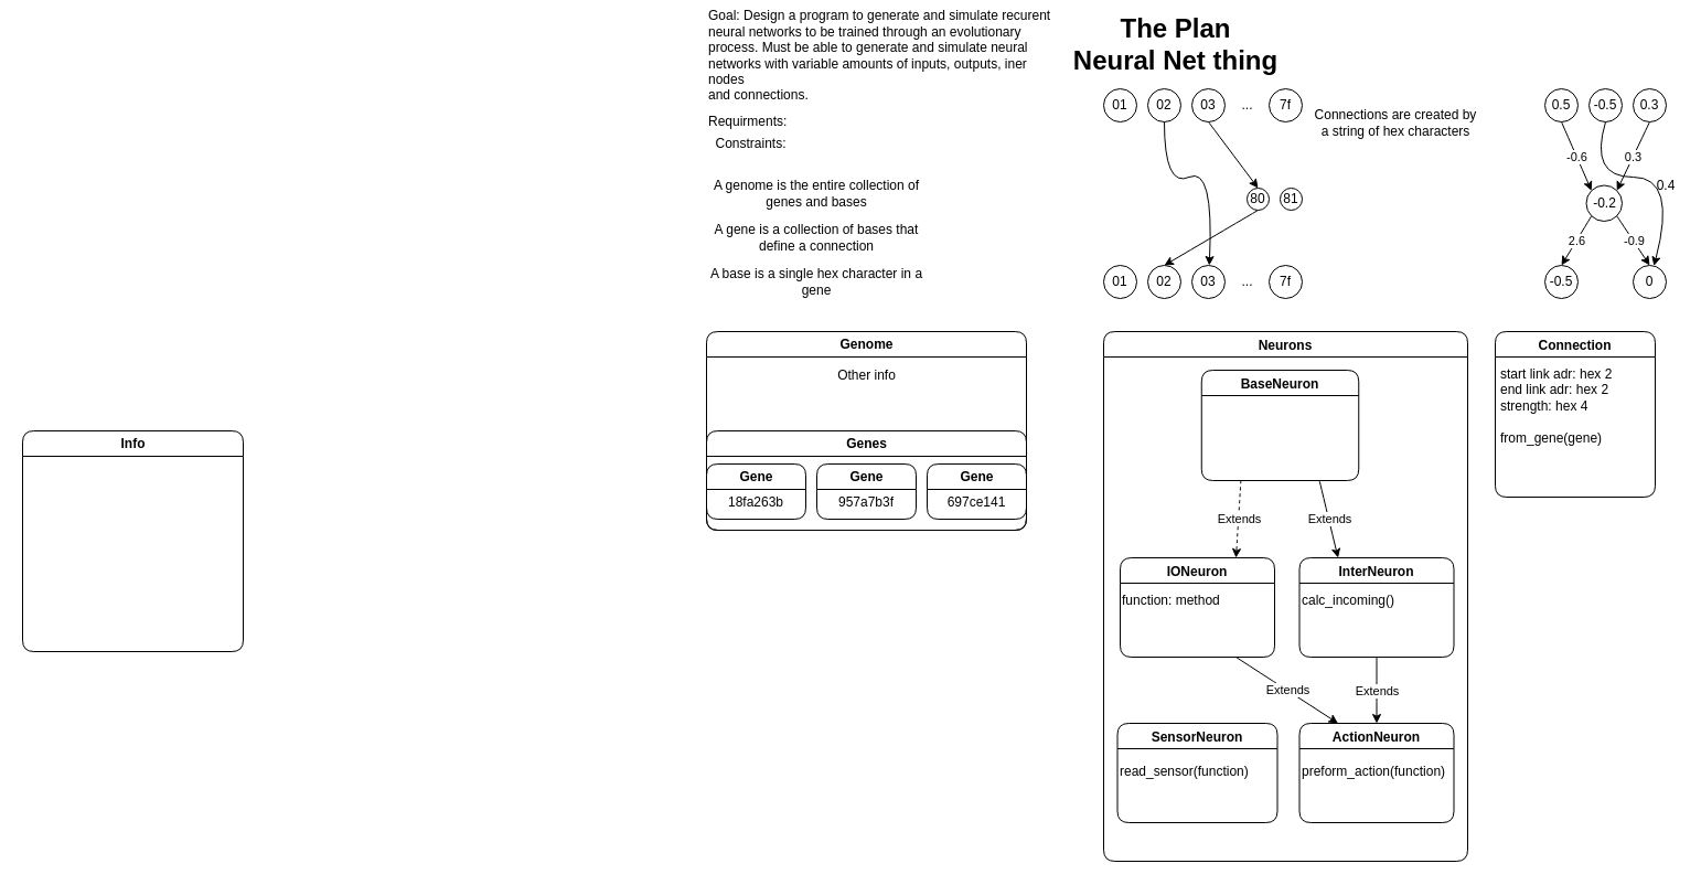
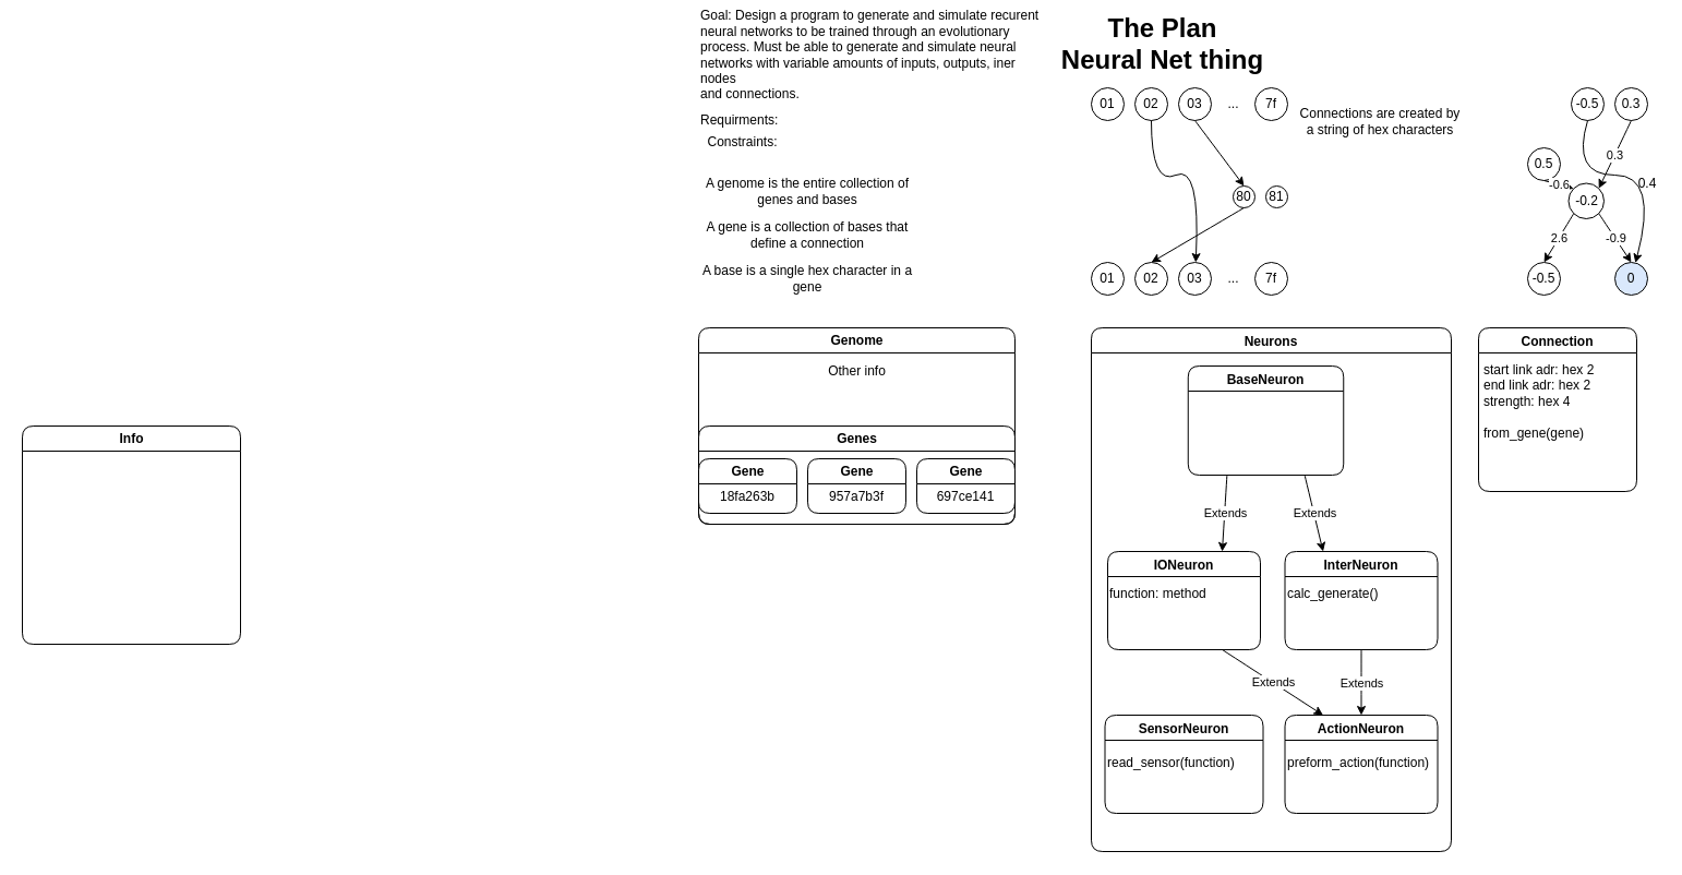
  <mxCell id="0" />
  <mxCell id="1" parent="0" />
  <mxCell id="2" value="The Plan&lt;br&gt;Neural Net thing" style="text;strokeColor=none;fillColor=none;html=1;fontSize=24;fontStyle=1;verticalAlign=middle;align=center;rounded=1;" parent="1" vertex="1"><mxGeometry x="1015" y="20" width="100" height="40" as="geometry" /></mxCell>
  <mxCell id="3" value="01" style="ellipse;whiteSpace=wrap;html=1;aspect=fixed;rounded=1;" parent="1" vertex="1"><mxGeometry x="1000" y="80" width="30" height="30" as="geometry" /></mxCell>
  <mxCell id="4" value="02" style="ellipse;whiteSpace=wrap;html=1;aspect=fixed;rounded=1;" parent="1" vertex="1"><mxGeometry x="1040" y="80" width="30" height="30" as="geometry" /></mxCell>
  <mxCell id="5" value="03" style="ellipse;whiteSpace=wrap;html=1;aspect=fixed;rounded=1;" parent="1" vertex="1"><mxGeometry x="1080" y="80" width="30" height="30" as="geometry" /></mxCell>
  <mxCell id="6" value="01" style="ellipse;whiteSpace=wrap;html=1;aspect=fixed;rounded=1;" parent="1" vertex="1"><mxGeometry x="1000" y="240" width="30" height="30" as="geometry" /></mxCell>
  <mxCell id="7" value="02" style="ellipse;whiteSpace=wrap;html=1;aspect=fixed;rounded=1;" parent="1" vertex="1"><mxGeometry x="1040" y="240" width="30" height="30" as="geometry" /></mxCell>
  <mxCell id="8" value="03" style="ellipse;whiteSpace=wrap;html=1;aspect=fixed;rounded=1;" parent="1" vertex="1"><mxGeometry x="1080" y="240" width="30" height="30" as="geometry" /></mxCell>
  <mxCell id="9" value="" style="endArrow=classic;html=1;exitX=0.5;exitY=1;exitDx=0;exitDy=0;rounded=1;curved=1;" parent="1" source="4" target="8" edge="1"><mxGeometry width="50" height="50" relative="1" as="geometry"><mxPoint x="1280" y="220" as="sourcePoint" /><mxPoint x="1330" y="170" as="targetPoint" /><Array as="points"><mxPoint x="1055" y="170" /><mxPoint x="1100" y="150" /></Array></mxGeometry></mxCell>
  <mxCell id="10" value="Goal: Design a program to generate and simulate recurent neural networks to be trained through an evolutionary process.&amp;nbsp;&lt;span&gt;Must be able to generate and simulate neural&lt;/span&gt;&lt;br&gt;&lt;span&gt;networks with variable amounts of inputs, outputs, iner nodes&lt;/span&gt;&lt;br&gt;&lt;span&gt;and&amp;nbsp;connections.&amp;nbsp;&lt;/span&gt;" style="text;html=1;strokeColor=none;fillColor=none;align=left;verticalAlign=middle;whiteSpace=wrap;rounded=1;" parent="1" vertex="1"><mxGeometry y="30" width="320" height="40" as="geometry" x="640" /></mxCell>
  <mxCell id="11" value="80" style="ellipse;whiteSpace=wrap;html=1;aspect=fixed;rounded=1;" parent="1" vertex="1"><mxGeometry x="1130" y="170" width="20" height="20" as="geometry" /></mxCell>
  <mxCell id="12" value="Requirments: &amp;nbsp;" style="text;html=1;align=left;verticalAlign=middle;resizable=0;points=[];autosize=1;strokeColor=none;fillColor=none;fontSize=12;" parent="1" vertex="1"><mxGeometry y="100" width="90" height="20" as="geometry" x="640" /></mxCell>
  <mxCell id="13" value="" style="endArrow=classic;html=1;rounded=1;curved=1;exitX=0.5;exitY=1;exitDx=0;exitDy=0;entryX=0.5;entryY=0;entryDx=0;entryDy=0;" parent="1" source="5" target="11" edge="1"><mxGeometry width="50" height="50" relative="1" as="geometry"><mxPoint x="1120" y="220" as="sourcePoint" /><mxPoint x="1170" y="170" as="targetPoint" /></mxGeometry></mxCell>
  <mxCell id="14" value="" style="endArrow=classic;html=1;rounded=1;curved=1;exitX=0.5;exitY=1;exitDx=0;exitDy=0;entryX=0.5;entryY=0;entryDx=0;entryDy=0;" parent="1" source="11" target="7" edge="1"><mxGeometry width="50" height="50" relative="1" as="geometry"><mxPoint x="1120" y="220" as="sourcePoint" /><mxPoint x="1170" y="170" as="targetPoint" /></mxGeometry></mxCell>
  <mxCell id="15" value="Connections are created by a string of hex characters" style="text;html=1;strokeColor=none;fillColor=none;align=center;verticalAlign=middle;whiteSpace=wrap;rounded=0;" parent="1" vertex="1"><mxGeometry x="1190" y="110" width="150" as="geometry" /></mxCell>
  <mxCell id="16" value="Connection" style="swimlane;rounded=1;" parent="1" vertex="1"><mxGeometry x="1355" y="300" width="145" height="150" as="geometry" /></mxCell>
  <mxCell id="17" value="start link adr: hex 2&lt;br&gt;end link adr: hex 2&lt;br&gt;strength: hex 4&lt;br&gt;&lt;br&gt;from_gene(gene)" style="text;strokeColor=none;fillColor=none;align=left;verticalAlign=top;rounded=0;whiteSpace=wrap;html=1;" parent="16" vertex="1"><mxGeometry x="2.5" y="25" width="140" height="125" as="geometry" /></mxCell>
  <mxCell id="18" value="Constraints:" style="text;html=1;align=center;verticalAlign=middle;resizable=0;points=[];autosize=1;strokeColor=none;fillColor=none;fontSize=12;" parent="1" vertex="1"><mxGeometry y="120" width="80" height="20" as="geometry" x="640" /></mxCell>
  <mxCell id="19" value="A genome is the entire collection of genes and bases" style="text;html=1;strokeColor=none;fillColor=none;align=center;verticalAlign=middle;whiteSpace=wrap;rounded=0;" parent="1" vertex="1"><mxGeometry y="160" width="200" height="30" as="geometry" x="640" /></mxCell>
  <mxCell id="20" value="A gene is a collection of bases that define a connection" style="text;html=1;strokeColor=none;fillColor=none;align=center;verticalAlign=middle;whiteSpace=wrap;rounded=0;" parent="1" vertex="1"><mxGeometry y="200" width="200" height="30" as="geometry" x="640" /></mxCell>
  <mxCell id="21" value="A base is a single hex character in a gene" style="text;html=1;strokeColor=none;fillColor=none;align=center;verticalAlign=middle;whiteSpace=wrap;rounded=0;" parent="1" vertex="1"><mxGeometry y="240" width="200" height="30" as="geometry" x="640" /></mxCell>
  <mxCell id="22" value="Genome" style="swimlane;rounded=1;html=1;" parent="1" vertex="1"><mxGeometry y="300" width="290" height="180" as="geometry" x="640"><mxRectangle x="90" y="330" width="80" height="23" as="alternateBounds" /></mxGeometry></mxCell>
  <mxCell id="23" value="Info" style="swimlane;rounded=1;html=1;" parent="22" vertex="1"><mxGeometry x="-620" y="90" width="200" height="200" as="geometry" /></mxCell>
  <mxCell id="24" value="Genes" style="swimlane;rounded=1;html=1;" parent="22" vertex="1"><mxGeometry y="90" width="290" height="90" as="geometry"><mxRectangle y="90" width="70" height="23" as="alternateBounds" /></mxGeometry></mxCell>
  <mxCell id="25" value="Gene" style="swimlane;rounded=1;html=1;" parent="24" vertex="1"><mxGeometry y="30" width="90" height="50" as="geometry"><mxRectangle y="30" width="60" height="23" as="alternateBounds" /></mxGeometry></mxCell>
  <mxCell id="26" value="18fa263b" style="text;html=1;strokeColor=none;fillColor=none;align=center;verticalAlign=middle;whiteSpace=wrap;rounded=0;" parent="25" vertex="1"><mxGeometry y="20" width="90" height="30" as="geometry" /></mxCell>
  <mxCell id="27" value="Gene" style="swimlane;rounded=1;html=1;" parent="24" vertex="1"><mxGeometry x="100" y="30" width="90" height="50" as="geometry"><mxRectangle x="100" y="30" width="60" height="23" as="alternateBounds" /></mxGeometry></mxCell>
  <mxCell id="28" value="957a7b3f" style="text;html=1;strokeColor=none;fillColor=none;align=center;verticalAlign=middle;whiteSpace=wrap;rounded=0;" parent="27" vertex="1"><mxGeometry y="20" width="90" height="30" as="geometry" /></mxCell>
  <mxCell id="29" value="Gene" style="swimlane;rounded=1;html=1;" parent="24" vertex="1"><mxGeometry x="200" y="30" width="90" height="50" as="geometry" /></mxCell>
  <mxCell id="30" value="697ce141" style="text;html=1;strokeColor=none;fillColor=none;align=center;verticalAlign=middle;whiteSpace=wrap;rounded=0;" parent="29" vertex="1"><mxGeometry y="20" width="90" height="30" as="geometry" /></mxCell>
  <mxCell id="31" value="Other info" style="text;html=1;align=center;verticalAlign=middle;resizable=0;points=[];autosize=1;strokeColor=none;fillColor=none;fontSize=12;" parent="22" vertex="1"><mxGeometry x="110" y="30" width="70" height="20" as="geometry" /></mxCell>
  <mxCell id="32" value="7f" style="ellipse;whiteSpace=wrap;html=1;aspect=fixed;rounded=1;" parent="1" vertex="1"><mxGeometry x="1150" y="80" width="30" height="30" as="geometry" /></mxCell>
  <mxCell id="33" value="..." style="text;html=1;align=center;verticalAlign=middle;resizable=0;points=[];autosize=1;strokeColor=none;fillColor=none;" parent="1" vertex="1"><mxGeometry x="1115" y="85" width="30" height="20" as="geometry" /></mxCell>
  <mxCell id="34" value="7f" style="ellipse;whiteSpace=wrap;html=1;aspect=fixed;rounded=1;" parent="1" vertex="1"><mxGeometry x="1150" y="240" width="30" height="30" as="geometry" /></mxCell>
  <mxCell id="35" value="..." style="text;html=1;align=center;verticalAlign=middle;resizable=0;points=[];autosize=1;strokeColor=none;fillColor=none;" parent="1" vertex="1"><mxGeometry x="1115" y="245" width="30" height="20" as="geometry" /></mxCell>
  <mxCell id="36" value="81" style="ellipse;whiteSpace=wrap;html=1;aspect=fixed;rounded=1;" parent="1" vertex="1"><mxGeometry x="1160" y="170" width="20" height="20" as="geometry" /></mxCell>
- <mxCell id="37" value="0.5" style="ellipse;whiteSpace=wrap;html=1;aspect=fixed;rounded=1;" parent="1" vertex="1"><mxGeometry x="1400" y="80" width="30" height="30" as="geometry" /></mxCell>
+ <mxCell id="37" value="0.5" style="ellipse;whiteSpace=wrap;html=1;aspect=fixed;rounded=1;" parent="1" vertex="1"><mxGeometry x="1400" y="135" width="30" height="30" as="geometry" /></mxCell>
  <mxCell id="38" value="-0.5" style="ellipse;whiteSpace=wrap;html=1;aspect=fixed;rounded=1;" parent="1" vertex="1"><mxGeometry x="1440" y="80" width="30" height="30" as="geometry" /></mxCell>
  <mxCell id="39" value="0.3" style="ellipse;whiteSpace=wrap;html=1;aspect=fixed;rounded=1;" parent="1" vertex="1"><mxGeometry x="1480" y="80" width="30" height="30" as="geometry" /></mxCell>
  <mxCell id="40" value="-0.5" style="ellipse;whiteSpace=wrap;html=1;aspect=fixed;rounded=1;" parent="1" vertex="1"><mxGeometry x="1400" y="240" width="30" height="30" as="geometry" /></mxCell>
- <mxCell id="41" value="0" style="ellipse;whiteSpace=wrap;html=1;aspect=fixed;rounded=1;" parent="1" vertex="1"><mxGeometry x="1480" y="240" width="30" height="30" as="geometry" /></mxCell>
+ <mxCell id="41" value="0" style="ellipse;whiteSpace=wrap;html=1;aspect=fixed;rounded=1;fillColor=#dae8fc;" parent="1" vertex="1"><mxGeometry x="1480" y="240" width="30" height="30" as="geometry" /></mxCell>
  <mxCell id="42" value="" style="endArrow=classic;html=1;exitX=0.5;exitY=1;exitDx=0;exitDy=0;rounded=1;curved=1;" parent="1" source="38" target="41" edge="1"><mxGeometry width="50" height="50" relative="1" as="geometry"><mxPoint x="1680" y="220" as="sourcePoint" /><mxPoint x="1730" y="170" as="targetPoint" /><Array as="points"><mxPoint x="1440" y="160" /><mxPoint x="1520" y="160" /></Array></mxGeometry></mxCell>
  <mxCell id="43" value="-0.2" style="ellipse;whiteSpace=wrap;html=1;aspect=fixed;rounded=1;" parent="1" vertex="1"><mxGeometry x="1437.5" y="167.5" width="32.5" height="32.5" as="geometry" /></mxCell>
  <mxCell id="44" value="" style="endArrow=classic;html=1;rounded=1;curved=1;entryX=1;entryY=0;entryDx=0;entryDy=0;exitX=0.5;exitY=1;exitDx=0;exitDy=0;" parent="1" source="39" target="43" edge="1"><mxGeometry relative="1" as="geometry"><mxPoint x="1570" y="70" as="sourcePoint" /><mxPoint x="1590" y="140" as="targetPoint" /></mxGeometry></mxCell>
  <mxCell id="45" value="0.3" style="edgeLabel;resizable=0;html=1;align=center;verticalAlign=middle;rounded=1;" parent="44" connectable="0" vertex="1"><mxGeometry relative="1" as="geometry" /></mxCell>
  <mxCell id="46" value="" style="endArrow=classic;html=1;rounded=1;curved=1;entryX=0;entryY=0;entryDx=0;entryDy=0;exitX=0.5;exitY=1;exitDx=0;exitDy=0;" parent="1" source="37" target="43" edge="1"><mxGeometry relative="1" as="geometry"><mxPoint x="1505" y="120" as="sourcePoint" /><mxPoint x="1550" y="180" as="targetPoint" /></mxGeometry></mxCell>
  <mxCell id="47" value="-0.6" style="edgeLabel;resizable=0;html=1;align=center;verticalAlign=middle;rounded=1;" parent="46" connectable="0" vertex="1"><mxGeometry relative="1" as="geometry" /></mxCell>
  <mxCell id="48" value="" style="endArrow=classic;html=1;rounded=1;curved=1;entryX=0.5;entryY=0;entryDx=0;entryDy=0;exitX=1;exitY=1;exitDx=0;exitDy=0;" parent="1" source="43" target="41" edge="1"><mxGeometry relative="1" as="geometry"><mxPoint x="1560" y="223.54" as="sourcePoint" /><mxPoint x="1677.929" y="286.469" as="targetPoint" /></mxGeometry></mxCell>
  <mxCell id="49" value="-0.9" style="edgeLabel;resizable=0;html=1;align=center;verticalAlign=middle;rounded=1;" parent="48" connectable="0" vertex="1"><mxGeometry relative="1" as="geometry" /></mxCell>
  <mxCell id="50" value="" style="endArrow=classic;html=1;rounded=1;curved=1;entryX=0.5;entryY=0;entryDx=0;entryDy=0;exitX=0;exitY=1;exitDx=0;exitDy=0;" parent="1" source="43" target="40" edge="1"><mxGeometry relative="1" as="geometry"><mxPoint x="1540" y="190" as="sourcePoint" /><mxPoint x="1505" y="250" as="targetPoint" /></mxGeometry></mxCell>
  <mxCell id="51" value="2.6" style="edgeLabel;resizable=0;html=1;align=center;verticalAlign=middle;rounded=1;" parent="50" connectable="0" vertex="1"><mxGeometry relative="1" as="geometry" /></mxCell>
  <mxCell id="52" value="0.4" style="text;html=1;strokeColor=none;fillColor=none;align=center;verticalAlign=middle;whiteSpace=wrap;rounded=0;" parent="1" vertex="1"><mxGeometry x="1500" y="160" width="20" height="15" as="geometry" /></mxCell>
  <mxCell id="53" value="Neurons" style="swimlane;rounded=1;" parent="1" vertex="1"><mxGeometry x="1000" y="300" width="330" height="480" as="geometry"><mxRectangle x="375" y="300" width="80" height="23" as="alternateBounds" /></mxGeometry></mxCell>
  <mxCell id="54" value="BaseNeuron" style="swimlane;rounded=1;" parent="53" vertex="1"><mxGeometry x="88.75" y="35" width="142.5" height="100" as="geometry" /></mxCell>
  <mxCell id="55" value="SensorNeuron" style="swimlane;rounded=1;" parent="53" vertex="1"><mxGeometry x="12.5" y="355" width="145" height="90" as="geometry" /></mxCell>
  <mxCell id="56" value="read_sensor(function)" style="text;html=1;strokeColor=none;fillColor=none;align=left;verticalAlign=top;whiteSpace=wrap;rounded=0;" parent="55" vertex="1"><mxGeometry y="30" width="140" height="50" as="geometry" /></mxCell>
  <mxCell id="57" value="ActionNeuron" style="swimlane;rounded=1;" parent="53" vertex="1"><mxGeometry x="177.5" y="355" width="140" height="90" as="geometry" /></mxCell>
  <mxCell id="58" value="preform_action(function)" style="text;html=1;strokeColor=none;fillColor=none;align=left;verticalAlign=top;whiteSpace=wrap;rounded=0;" parent="57" vertex="1"><mxGeometry y="30" width="140" height="50" as="geometry" /></mxCell>
- <mxCell id="59" value="" style="endArrow=classic;html=1;rounded=1;curved=1;exitX=0.25;exitY=1;exitDx=0;exitDy=0;entryX=0.75;entryY=0;entryDx=0;entryDy=0;dashed=1;" parent="53" source="54" target="67" edge="1"><mxGeometry relative="1" as="geometry"><mxPoint x="-17.5" y="165" as="sourcePoint" /><mxPoint x="122.5" y="195" as="targetPoint" /></mxGeometry></mxCell>
+ <mxCell id="59" value="" style="endArrow=classic;html=1;rounded=1;curved=1;exitX=0.25;exitY=1;exitDx=0;exitDy=0;entryX=0.75;entryY=0;entryDx=0;entryDy=0;" parent="53" source="54" target="67" edge="1"><mxGeometry relative="1" as="geometry"><mxPoint x="-17.5" y="165" as="sourcePoint" /><mxPoint x="122.5" y="195" as="targetPoint" /></mxGeometry></mxCell>
  <mxCell id="60" value="Extends" style="edgeLabel;resizable=0;html=1;align=center;verticalAlign=middle;rounded=1;" parent="59" connectable="0" vertex="1"><mxGeometry relative="1" as="geometry" /></mxCell>
  <mxCell id="61" value="" style="endArrow=classic;html=1;rounded=1;curved=1;entryX=0.5;entryY=0;entryDx=0;entryDy=0;exitX=0.5;exitY=1;exitDx=0;exitDy=0;" parent="53" source="64" target="57" edge="1"><mxGeometry relative="1" as="geometry"><mxPoint x="345" y="185" as="sourcePoint" /><mxPoint x="355" y="115.0" as="targetPoint" /></mxGeometry></mxCell>
  <mxCell id="62" value="Extends" style="edgeLabel;resizable=0;html=1;align=center;verticalAlign=middle;rounded=1;" parent="61" connectable="0" vertex="1"><mxGeometry relative="1" as="geometry" /></mxCell>
  <mxCell id="63" value="InterNeuron" style="swimlane;rounded=1;" parent="53" vertex="1"><mxGeometry x="177.5" y="205" width="140" height="90" as="geometry" /></mxCell>
- <mxCell id="64" value="calc_incoming()" style="text;strokeColor=none;fillColor=none;align=left;verticalAlign=top;rounded=0;whiteSpace=wrap;html=1;" parent="63" vertex="1"><mxGeometry y="25" width="140" height="65" as="geometry" /></mxCell>
+ <mxCell id="64" value="calc_generate()" style="text;strokeColor=none;fillColor=none;align=left;verticalAlign=top;rounded=0;whiteSpace=wrap;html=1;" parent="63" vertex="1"><mxGeometry y="25" width="140" height="65" as="geometry" /></mxCell>
  <mxCell id="65" value="" style="endArrow=classic;html=1;rounded=1;curved=1;entryX=0.25;entryY=0;entryDx=0;entryDy=0;exitX=0.75;exitY=1;exitDx=0;exitDy=0;" parent="53" source="54" target="63" edge="1"><mxGeometry relative="1" as="geometry"><mxPoint x="272.5" y="265.0" as="sourcePoint" /><mxPoint x="222.5" y="335" as="targetPoint" /></mxGeometry></mxCell>
  <mxCell id="66" value="Extends" style="edgeLabel;resizable=0;html=1;align=center;verticalAlign=middle;rounded=1;" parent="65" connectable="0" vertex="1"><mxGeometry relative="1" as="geometry" /></mxCell>
  <mxCell id="67" value="IONeuron" style="swimlane;rounded=1;" parent="53" vertex="1"><mxGeometry x="15" y="205" width="140" height="90" as="geometry" /></mxCell>
  <mxCell id="68" value="function: method" style="text;strokeColor=none;fillColor=none;align=left;verticalAlign=top;rounded=0;whiteSpace=wrap;html=1;" parent="67" vertex="1"><mxGeometry y="25" width="140" height="65" as="geometry" /></mxCell>
  <mxCell id="69" value="" style="endArrow=classic;html=1;rounded=1;curved=1;exitX=0.75;exitY=1;exitDx=0;exitDy=0;entryX=0.25;entryY=0;entryDx=0;entryDy=0;" parent="53" source="68" target="57" edge="1"><mxGeometry relative="1" as="geometry"><mxPoint x="177.5" y="235.0" as="sourcePoint" /><mxPoint x="175.0" y="295" as="targetPoint" /></mxGeometry></mxCell>
  <mxCell id="70" value="Extends" style="edgeLabel;resizable=0;html=1;align=center;verticalAlign=middle;rounded=1;" parent="69" connectable="0" vertex="1"><mxGeometry relative="1" as="geometry" /></mxCell>
